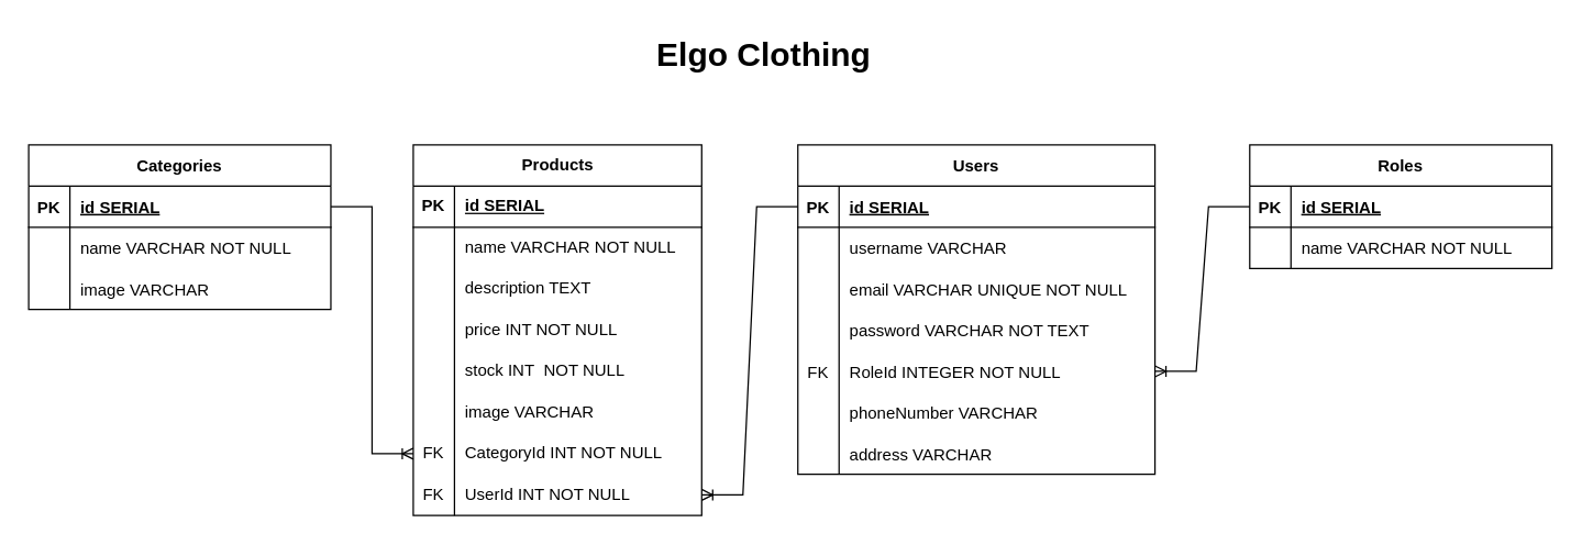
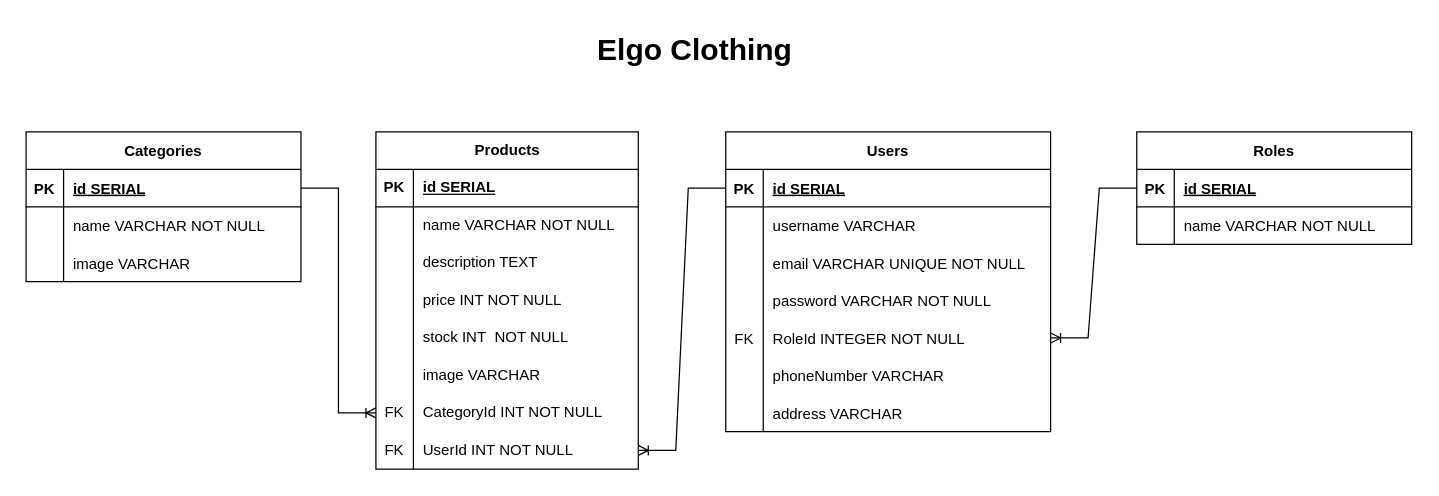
  <mxCell id="0" />
  <mxCell id="1" parent="0" />
  <mxCell id="2" value="Elgo Clothing" style="text;strokeColor=none;fillColor=none;html=1;fontSize=24;fontStyle=1;verticalAlign=middle;align=center;" parent="1" vertex="1"><mxGeometry x="505" y="20" width="100" height="40" as="geometry" /></mxCell>
  <mxCell id="3" value="Products" style="shape=table;startSize=30;container=1;collapsible=1;childLayout=tableLayout;fixedRows=1;rowLines=0;fontStyle=1;align=center;resizeLast=1;html=1;" parent="1" vertex="1"><mxGeometry x="300" y="105" width="210" height="270" as="geometry" /></mxCell>
  <mxCell id="4" value="" style="shape=tableRow;horizontal=0;startSize=0;swimlaneHead=0;swimlaneBody=0;fillColor=none;collapsible=0;dropTarget=0;points=[[0,0.5],[1,0.5]];portConstraint=eastwest;top=0;left=0;right=0;bottom=1;" parent="3" vertex="1"><mxGeometry y="30" width="210" height="30" as="geometry" /></mxCell>
  <mxCell id="5" value="PK" style="shape=partialRectangle;connectable=0;fillColor=none;top=0;left=0;bottom=0;right=0;fontStyle=1;overflow=hidden;whiteSpace=wrap;html=1;" parent="4" vertex="1"><mxGeometry width="30" height="30" as="geometry"><mxRectangle width="30" height="30" as="alternateBounds" /></mxGeometry></mxCell>
  <mxCell id="6" value="id SERIAL" style="shape=partialRectangle;connectable=0;fillColor=none;top=0;left=0;bottom=0;right=0;align=left;spacingLeft=6;fontStyle=5;overflow=hidden;whiteSpace=wrap;html=1;" parent="4" vertex="1"><mxGeometry x="30" width="180" height="30" as="geometry"><mxRectangle width="180" height="30" as="alternateBounds" /></mxGeometry></mxCell>
  <mxCell id="7" value="" style="shape=tableRow;horizontal=0;startSize=0;swimlaneHead=0;swimlaneBody=0;fillColor=none;collapsible=0;dropTarget=0;points=[[0,0.5],[1,0.5]];portConstraint=eastwest;top=0;left=0;right=0;bottom=0;" parent="3" vertex="1"><mxGeometry y="60" width="210" height="30" as="geometry" /></mxCell>
  <mxCell id="8" value="" style="shape=partialRectangle;connectable=0;fillColor=none;top=0;left=0;bottom=0;right=0;editable=1;overflow=hidden;whiteSpace=wrap;html=1;" parent="7" vertex="1"><mxGeometry width="30" height="30" as="geometry"><mxRectangle width="30" height="30" as="alternateBounds" /></mxGeometry></mxCell>
  <mxCell id="9" value="name VARCHAR NOT NULL&amp;nbsp;" style="shape=partialRectangle;connectable=0;fillColor=none;top=0;left=0;bottom=0;right=0;align=left;spacingLeft=6;overflow=hidden;whiteSpace=wrap;html=1;" parent="7" vertex="1"><mxGeometry x="30" width="180" height="30" as="geometry"><mxRectangle width="180" height="30" as="alternateBounds" /></mxGeometry></mxCell>
  <mxCell id="10" value="" style="shape=tableRow;horizontal=0;startSize=0;swimlaneHead=0;swimlaneBody=0;fillColor=none;collapsible=0;dropTarget=0;points=[[0,0.5],[1,0.5]];portConstraint=eastwest;top=0;left=0;right=0;bottom=0;" parent="3" vertex="1"><mxGeometry y="90" width="210" height="30" as="geometry" /></mxCell>
  <mxCell id="11" value="" style="shape=partialRectangle;connectable=0;fillColor=none;top=0;left=0;bottom=0;right=0;editable=1;overflow=hidden;whiteSpace=wrap;html=1;" parent="10" vertex="1"><mxGeometry width="30" height="30" as="geometry"><mxRectangle width="30" height="30" as="alternateBounds" /></mxGeometry></mxCell>
  <mxCell id="12" value="description TEXT&amp;nbsp;" style="shape=partialRectangle;connectable=0;fillColor=none;top=0;left=0;bottom=0;right=0;align=left;spacingLeft=6;overflow=hidden;whiteSpace=wrap;html=1;" parent="10" vertex="1"><mxGeometry x="30" width="180" height="30" as="geometry"><mxRectangle width="180" height="30" as="alternateBounds" /></mxGeometry></mxCell>
  <mxCell id="13" value="" style="shape=tableRow;horizontal=0;startSize=0;swimlaneHead=0;swimlaneBody=0;fillColor=none;collapsible=0;dropTarget=0;points=[[0,0.5],[1,0.5]];portConstraint=eastwest;top=0;left=0;right=0;bottom=0;" parent="3" vertex="1"><mxGeometry y="120" width="210" height="30" as="geometry" /></mxCell>
  <mxCell id="14" value="" style="shape=partialRectangle;connectable=0;fillColor=none;top=0;left=0;bottom=0;right=0;editable=1;overflow=hidden;whiteSpace=wrap;html=1;" parent="13" vertex="1"><mxGeometry width="30" height="30" as="geometry"><mxRectangle width="30" height="30" as="alternateBounds" /></mxGeometry></mxCell>
  <mxCell id="15" value="price INT NOT NULL" style="shape=partialRectangle;connectable=0;fillColor=none;top=0;left=0;bottom=0;right=0;align=left;spacingLeft=6;overflow=hidden;whiteSpace=wrap;html=1;" parent="13" vertex="1"><mxGeometry x="30" width="180" height="30" as="geometry"><mxRectangle width="180" height="30" as="alternateBounds" /></mxGeometry></mxCell>
  <mxCell id="16" value="" style="shape=tableRow;horizontal=0;startSize=0;swimlaneHead=0;swimlaneBody=0;fillColor=none;collapsible=0;dropTarget=0;points=[[0,0.5],[1,0.5]];portConstraint=eastwest;top=0;left=0;right=0;bottom=0;" parent="3" vertex="1"><mxGeometry y="150" width="210" height="30" as="geometry" /></mxCell>
  <mxCell id="17" value="" style="shape=partialRectangle;connectable=0;fillColor=none;top=0;left=0;bottom=0;right=0;editable=1;overflow=hidden;whiteSpace=wrap;html=1;" parent="16" vertex="1"><mxGeometry width="30" height="30" as="geometry"><mxRectangle width="30" height="30" as="alternateBounds" /></mxGeometry></mxCell>
  <mxCell id="18" value="stock INT&amp;nbsp; NOT NULL" style="shape=partialRectangle;connectable=0;fillColor=none;top=0;left=0;bottom=0;right=0;align=left;spacingLeft=6;overflow=hidden;whiteSpace=wrap;html=1;" parent="16" vertex="1"><mxGeometry x="30" width="180" height="30" as="geometry"><mxRectangle width="180" height="30" as="alternateBounds" /></mxGeometry></mxCell>
  <mxCell id="19" value="" style="shape=tableRow;horizontal=0;startSize=0;swimlaneHead=0;swimlaneBody=0;fillColor=none;collapsible=0;dropTarget=0;points=[[0,0.5],[1,0.5]];portConstraint=eastwest;top=0;left=0;right=0;bottom=0;" parent="3" vertex="1"><mxGeometry y="180" width="210" height="30" as="geometry" /></mxCell>
  <mxCell id="20" value="" style="shape=partialRectangle;connectable=0;fillColor=none;top=0;left=0;bottom=0;right=0;editable=1;overflow=hidden;whiteSpace=wrap;html=1;" parent="19" vertex="1"><mxGeometry width="30" height="30" as="geometry"><mxRectangle width="30" height="30" as="alternateBounds" /></mxGeometry></mxCell>
  <mxCell id="21" value="image VARCHAR" style="shape=partialRectangle;connectable=0;fillColor=none;top=0;left=0;bottom=0;right=0;align=left;spacingLeft=6;overflow=hidden;whiteSpace=wrap;html=1;" parent="19" vertex="1"><mxGeometry x="30" width="180" height="30" as="geometry"><mxRectangle width="180" height="30" as="alternateBounds" /></mxGeometry></mxCell>
  <mxCell id="22" value="" style="shape=tableRow;horizontal=0;startSize=0;swimlaneHead=0;swimlaneBody=0;fillColor=none;collapsible=0;dropTarget=0;points=[[0,0.5],[1,0.5]];portConstraint=eastwest;top=0;left=0;right=0;bottom=0;" parent="3" vertex="1"><mxGeometry y="210" width="210" height="30" as="geometry" /></mxCell>
  <mxCell id="23" value="FK" style="shape=partialRectangle;connectable=0;fillColor=none;top=0;left=0;bottom=0;right=0;editable=1;overflow=hidden;whiteSpace=wrap;html=1;" parent="22" vertex="1"><mxGeometry width="30" height="30" as="geometry"><mxRectangle width="30" height="30" as="alternateBounds" /></mxGeometry></mxCell>
  <mxCell id="24" value="CategoryId INT NOT NULL" style="shape=partialRectangle;connectable=0;fillColor=none;top=0;left=0;bottom=0;right=0;align=left;spacingLeft=6;overflow=hidden;whiteSpace=wrap;html=1;" parent="22" vertex="1"><mxGeometry x="30" width="180" height="30" as="geometry"><mxRectangle width="180" height="30" as="alternateBounds" /></mxGeometry></mxCell>
  <mxCell id="25" value="" style="shape=tableRow;horizontal=0;startSize=0;swimlaneHead=0;swimlaneBody=0;fillColor=none;collapsible=0;dropTarget=0;points=[[0,0.5],[1,0.5]];portConstraint=eastwest;top=0;left=0;right=0;bottom=0;" parent="3" vertex="1"><mxGeometry y="240" width="210" height="30" as="geometry" /></mxCell>
  <mxCell id="26" value="FK" style="shape=partialRectangle;connectable=0;fillColor=none;top=0;left=0;bottom=0;right=0;editable=1;overflow=hidden;whiteSpace=wrap;html=1;" parent="25" vertex="1"><mxGeometry width="30" height="30" as="geometry"><mxRectangle width="30" height="30" as="alternateBounds" /></mxGeometry></mxCell>
  <mxCell id="27" value="UserId INT NOT NULL" style="shape=partialRectangle;connectable=0;fillColor=none;top=0;left=0;bottom=0;right=0;align=left;spacingLeft=6;overflow=hidden;whiteSpace=wrap;html=1;" parent="25" vertex="1"><mxGeometry x="30" width="180" height="30" as="geometry"><mxRectangle width="180" height="30" as="alternateBounds" /></mxGeometry></mxCell>
  <mxCell id="28" value="Categories" style="shape=table;startSize=30;container=1;collapsible=1;childLayout=tableLayout;fixedRows=1;rowLines=0;fontStyle=1;align=center;resizeLast=1;" parent="1" vertex="1"><mxGeometry x="20" y="105" width="220" height="120" as="geometry" /></mxCell>
  <mxCell id="29" value="" style="shape=tableRow;horizontal=0;startSize=0;swimlaneHead=0;swimlaneBody=0;fillColor=none;collapsible=0;dropTarget=0;points=[[0,0.5],[1,0.5]];portConstraint=eastwest;top=0;left=0;right=0;bottom=1;" parent="28" vertex="1"><mxGeometry y="30" width="220" height="30" as="geometry" /></mxCell>
  <mxCell id="30" value="PK" style="shape=partialRectangle;connectable=0;fillColor=none;top=0;left=0;bottom=0;right=0;fontStyle=1;overflow=hidden;" parent="29" vertex="1"><mxGeometry width="30" height="30" as="geometry"><mxRectangle width="30" height="30" as="alternateBounds" /></mxGeometry></mxCell>
  <mxCell id="31" value="id SERIAL" style="shape=partialRectangle;connectable=0;fillColor=none;top=0;left=0;bottom=0;right=0;align=left;spacingLeft=6;fontStyle=5;overflow=hidden;" parent="29" vertex="1"><mxGeometry x="30" width="190" height="30" as="geometry"><mxRectangle width="190" height="30" as="alternateBounds" /></mxGeometry></mxCell>
  <mxCell id="32" value="" style="shape=tableRow;horizontal=0;startSize=0;swimlaneHead=0;swimlaneBody=0;fillColor=none;collapsible=0;dropTarget=0;points=[[0,0.5],[1,0.5]];portConstraint=eastwest;top=0;left=0;right=0;bottom=0;" parent="28" vertex="1"><mxGeometry y="60" width="220" height="30" as="geometry" /></mxCell>
  <mxCell id="33" value="" style="shape=partialRectangle;connectable=0;fillColor=none;top=0;left=0;bottom=0;right=0;editable=1;overflow=hidden;" parent="32" vertex="1"><mxGeometry width="30" height="30" as="geometry"><mxRectangle width="30" height="30" as="alternateBounds" /></mxGeometry></mxCell>
  <mxCell id="34" value="name VARCHAR NOT NULL" style="shape=partialRectangle;connectable=0;fillColor=none;top=0;left=0;bottom=0;right=0;align=left;spacingLeft=6;overflow=hidden;" parent="32" vertex="1"><mxGeometry x="30" width="190" height="30" as="geometry"><mxRectangle width="190" height="30" as="alternateBounds" /></mxGeometry></mxCell>
  <mxCell id="35" value="" style="shape=tableRow;horizontal=0;startSize=0;swimlaneHead=0;swimlaneBody=0;fillColor=none;collapsible=0;dropTarget=0;points=[[0,0.5],[1,0.5]];portConstraint=eastwest;top=0;left=0;right=0;bottom=0;" parent="28" vertex="1"><mxGeometry y="90" width="220" height="30" as="geometry" /></mxCell>
  <mxCell id="36" value="" style="shape=partialRectangle;connectable=0;fillColor=none;top=0;left=0;bottom=0;right=0;editable=1;overflow=hidden;" parent="35" vertex="1"><mxGeometry width="30" height="30" as="geometry"><mxRectangle width="30" height="30" as="alternateBounds" /></mxGeometry></mxCell>
  <mxCell id="37" value="image VARCHAR" style="shape=partialRectangle;connectable=0;fillColor=none;top=0;left=0;bottom=0;right=0;align=left;spacingLeft=6;overflow=hidden;" parent="35" vertex="1"><mxGeometry x="30" width="190" height="30" as="geometry"><mxRectangle width="190" height="30" as="alternateBounds" /></mxGeometry></mxCell>
  <mxCell id="38" value="" style="edgeStyle=entityRelationEdgeStyle;fontSize=12;html=1;endArrow=ERoneToMany;rounded=0;exitX=1;exitY=0.5;exitDx=0;exitDy=0;entryX=0;entryY=0.5;entryDx=0;entryDy=0;" parent="1" source="29" target="22" edge="1"><mxGeometry width="100" height="100" relative="1" as="geometry"><mxPoint x="300" y="355" as="sourcePoint" /><mxPoint x="400" y="255" as="targetPoint" /></mxGeometry></mxCell>
  <mxCell id="39" value="Users" style="shape=table;startSize=30;container=1;collapsible=1;childLayout=tableLayout;fixedRows=1;rowLines=0;fontStyle=1;align=center;resizeLast=1;" parent="1" vertex="1"><mxGeometry x="580" y="105" width="260" height="240" as="geometry" /></mxCell>
  <mxCell id="40" value="" style="shape=tableRow;horizontal=0;startSize=0;swimlaneHead=0;swimlaneBody=0;fillColor=none;collapsible=0;dropTarget=0;points=[[0,0.5],[1,0.5]];portConstraint=eastwest;top=0;left=0;right=0;bottom=1;" parent="39" vertex="1"><mxGeometry y="30" width="260" height="30" as="geometry" /></mxCell>
  <mxCell id="41" value="PK" style="shape=partialRectangle;connectable=0;fillColor=none;top=0;left=0;bottom=0;right=0;fontStyle=1;overflow=hidden;" parent="40" vertex="1"><mxGeometry width="30" height="30" as="geometry"><mxRectangle width="30" height="30" as="alternateBounds" /></mxGeometry></mxCell>
  <mxCell id="42" value="id SERIAL" style="shape=partialRectangle;connectable=0;fillColor=none;top=0;left=0;bottom=0;right=0;align=left;spacingLeft=6;fontStyle=5;overflow=hidden;" parent="40" vertex="1"><mxGeometry x="30" width="230" height="30" as="geometry"><mxRectangle width="230" height="30" as="alternateBounds" /></mxGeometry></mxCell>
  <mxCell id="43" value="" style="shape=tableRow;horizontal=0;startSize=0;swimlaneHead=0;swimlaneBody=0;fillColor=none;collapsible=0;dropTarget=0;points=[[0,0.5],[1,0.5]];portConstraint=eastwest;top=0;left=0;right=0;bottom=0;" parent="39" vertex="1"><mxGeometry y="60" width="260" height="30" as="geometry" /></mxCell>
  <mxCell id="44" value="" style="shape=partialRectangle;connectable=0;fillColor=none;top=0;left=0;bottom=0;right=0;editable=1;overflow=hidden;" parent="43" vertex="1"><mxGeometry width="30" height="30" as="geometry"><mxRectangle width="30" height="30" as="alternateBounds" /></mxGeometry></mxCell>
  <mxCell id="45" value="username VARCHAR " style="shape=partialRectangle;connectable=0;fillColor=none;top=0;left=0;bottom=0;right=0;align=left;spacingLeft=6;overflow=hidden;" parent="43" vertex="1"><mxGeometry x="30" width="230" height="30" as="geometry"><mxRectangle width="230" height="30" as="alternateBounds" /></mxGeometry></mxCell>
  <mxCell id="46" value="" style="shape=tableRow;horizontal=0;startSize=0;swimlaneHead=0;swimlaneBody=0;fillColor=none;collapsible=0;dropTarget=0;points=[[0,0.5],[1,0.5]];portConstraint=eastwest;top=0;left=0;right=0;bottom=0;" parent="39" vertex="1"><mxGeometry y="90" width="260" height="30" as="geometry" /></mxCell>
  <mxCell id="47" value="" style="shape=partialRectangle;connectable=0;fillColor=none;top=0;left=0;bottom=0;right=0;editable=1;overflow=hidden;" parent="46" vertex="1"><mxGeometry width="30" height="30" as="geometry"><mxRectangle width="30" height="30" as="alternateBounds" /></mxGeometry></mxCell>
  <mxCell id="48" value="email VARCHAR UNIQUE NOT NULL" style="shape=partialRectangle;connectable=0;fillColor=none;top=0;left=0;bottom=0;right=0;align=left;spacingLeft=6;overflow=hidden;" parent="46" vertex="1"><mxGeometry x="30" width="230" height="30" as="geometry"><mxRectangle width="230" height="30" as="alternateBounds" /></mxGeometry></mxCell>
  <mxCell id="49" value="" style="shape=tableRow;horizontal=0;startSize=0;swimlaneHead=0;swimlaneBody=0;fillColor=none;collapsible=0;dropTarget=0;points=[[0,0.5],[1,0.5]];portConstraint=eastwest;top=0;left=0;right=0;bottom=0;" parent="39" vertex="1"><mxGeometry y="120" width="260" height="30" as="geometry" /></mxCell>
  <mxCell id="50" value="" style="shape=partialRectangle;connectable=0;fillColor=none;top=0;left=0;bottom=0;right=0;editable=1;overflow=hidden;" parent="49" vertex="1"><mxGeometry width="30" height="30" as="geometry"><mxRectangle width="30" height="30" as="alternateBounds" /></mxGeometry></mxCell>
- <mxCell id="51" value="password VARCHAR NOT TEXT" style="shape=partialRectangle;connectable=0;fillColor=none;top=0;left=0;bottom=0;right=0;align=left;spacingLeft=6;overflow=hidden;" parent="49" vertex="1"><mxGeometry x="30" width="230" height="30" as="geometry"><mxRectangle width="230" height="30" as="alternateBounds" /></mxGeometry></mxCell>
+ <mxCell id="51" value="password VARCHAR NOT NULL" style="shape=partialRectangle;connectable=0;fillColor=none;top=0;left=0;bottom=0;right=0;align=left;spacingLeft=6;overflow=hidden;" parent="49" vertex="1"><mxGeometry x="30" width="230" height="30" as="geometry"><mxRectangle width="230" height="30" as="alternateBounds" /></mxGeometry></mxCell>
  <mxCell id="52" value="" style="shape=tableRow;horizontal=0;startSize=0;swimlaneHead=0;swimlaneBody=0;fillColor=none;collapsible=0;dropTarget=0;points=[[0,0.5],[1,0.5]];portConstraint=eastwest;top=0;left=0;right=0;bottom=0;" parent="39" vertex="1"><mxGeometry y="150" width="260" height="30" as="geometry" /></mxCell>
  <mxCell id="53" value="FK" style="shape=partialRectangle;connectable=0;fillColor=none;top=0;left=0;bottom=0;right=0;editable=1;overflow=hidden;" parent="52" vertex="1"><mxGeometry width="30" height="30" as="geometry"><mxRectangle width="30" height="30" as="alternateBounds" /></mxGeometry></mxCell>
  <mxCell id="54" value="RoleId INTEGER NOT NULL" style="shape=partialRectangle;connectable=0;fillColor=none;top=0;left=0;bottom=0;right=0;align=left;spacingLeft=6;overflow=hidden;" parent="52" vertex="1"><mxGeometry x="30" width="230" height="30" as="geometry"><mxRectangle width="230" height="30" as="alternateBounds" /></mxGeometry></mxCell>
  <mxCell id="55" value="" style="shape=tableRow;horizontal=0;startSize=0;swimlaneHead=0;swimlaneBody=0;fillColor=none;collapsible=0;dropTarget=0;points=[[0,0.5],[1,0.5]];portConstraint=eastwest;top=0;left=0;right=0;bottom=0;" parent="39" vertex="1"><mxGeometry y="180" width="260" height="30" as="geometry" /></mxCell>
  <mxCell id="56" value="" style="shape=partialRectangle;connectable=0;fillColor=none;top=0;left=0;bottom=0;right=0;editable=1;overflow=hidden;" parent="55" vertex="1"><mxGeometry width="30" height="30" as="geometry"><mxRectangle width="30" height="30" as="alternateBounds" /></mxGeometry></mxCell>
  <mxCell id="57" value="phoneNumber VARCHAR" style="shape=partialRectangle;connectable=0;fillColor=none;top=0;left=0;bottom=0;right=0;align=left;spacingLeft=6;overflow=hidden;" parent="55" vertex="1"><mxGeometry x="30" width="230" height="30" as="geometry"><mxRectangle width="230" height="30" as="alternateBounds" /></mxGeometry></mxCell>
  <mxCell id="58" value="" style="shape=tableRow;horizontal=0;startSize=0;swimlaneHead=0;swimlaneBody=0;fillColor=none;collapsible=0;dropTarget=0;points=[[0,0.5],[1,0.5]];portConstraint=eastwest;top=0;left=0;right=0;bottom=0;" parent="39" vertex="1"><mxGeometry y="210" width="260" height="30" as="geometry" /></mxCell>
  <mxCell id="59" value="" style="shape=partialRectangle;connectable=0;fillColor=none;top=0;left=0;bottom=0;right=0;editable=1;overflow=hidden;" parent="58" vertex="1"><mxGeometry width="30" height="30" as="geometry"><mxRectangle width="30" height="30" as="alternateBounds" /></mxGeometry></mxCell>
  <mxCell id="60" value="address VARCHAR" style="shape=partialRectangle;connectable=0;fillColor=none;top=0;left=0;bottom=0;right=0;align=left;spacingLeft=6;overflow=hidden;" parent="58" vertex="1"><mxGeometry x="30" width="230" height="30" as="geometry"><mxRectangle width="230" height="30" as="alternateBounds" /></mxGeometry></mxCell>
  <mxCell id="61" value="Roles" style="shape=table;startSize=30;container=1;collapsible=1;childLayout=tableLayout;fixedRows=1;rowLines=0;fontStyle=1;align=center;resizeLast=1;" parent="1" vertex="1"><mxGeometry x="909" y="105" width="220" height="90" as="geometry" /></mxCell>
  <mxCell id="62" value="" style="shape=tableRow;horizontal=0;startSize=0;swimlaneHead=0;swimlaneBody=0;fillColor=none;collapsible=0;dropTarget=0;points=[[0,0.5],[1,0.5]];portConstraint=eastwest;top=0;left=0;right=0;bottom=1;" parent="61" vertex="1"><mxGeometry y="30" width="220" height="30" as="geometry" /></mxCell>
  <mxCell id="63" value="PK" style="shape=partialRectangle;connectable=0;fillColor=none;top=0;left=0;bottom=0;right=0;fontStyle=1;overflow=hidden;" parent="62" vertex="1"><mxGeometry width="30" height="30" as="geometry"><mxRectangle width="30" height="30" as="alternateBounds" /></mxGeometry></mxCell>
  <mxCell id="64" value="id SERIAL" style="shape=partialRectangle;connectable=0;fillColor=none;top=0;left=0;bottom=0;right=0;align=left;spacingLeft=6;fontStyle=5;overflow=hidden;" parent="62" vertex="1"><mxGeometry x="30" width="190" height="30" as="geometry"><mxRectangle width="190" height="30" as="alternateBounds" /></mxGeometry></mxCell>
  <mxCell id="65" value="" style="shape=tableRow;horizontal=0;startSize=0;swimlaneHead=0;swimlaneBody=0;fillColor=none;collapsible=0;dropTarget=0;points=[[0,0.5],[1,0.5]];portConstraint=eastwest;top=0;left=0;right=0;bottom=0;" parent="61" vertex="1"><mxGeometry y="60" width="220" height="30" as="geometry" /></mxCell>
  <mxCell id="66" value="" style="shape=partialRectangle;connectable=0;fillColor=none;top=0;left=0;bottom=0;right=0;editable=1;overflow=hidden;" parent="65" vertex="1"><mxGeometry width="30" height="30" as="geometry"><mxRectangle width="30" height="30" as="alternateBounds" /></mxGeometry></mxCell>
  <mxCell id="67" value="name VARCHAR NOT NULL" style="shape=partialRectangle;connectable=0;fillColor=none;top=0;left=0;bottom=0;right=0;align=left;spacingLeft=6;overflow=hidden;" parent="65" vertex="1"><mxGeometry x="30" width="190" height="30" as="geometry"><mxRectangle width="190" height="30" as="alternateBounds" /></mxGeometry></mxCell>
  <mxCell id="68" value="" style="edgeStyle=entityRelationEdgeStyle;fontSize=12;html=1;endArrow=ERoneToMany;rounded=0;exitX=0;exitY=0.5;exitDx=0;exitDy=0;entryX=1;entryY=0.5;entryDx=0;entryDy=0;" parent="1" source="62" target="52" edge="1"><mxGeometry width="100" height="100" relative="1" as="geometry"><mxPoint x="300" y="315" as="sourcePoint" /><mxPoint x="400" y="215" as="targetPoint" /></mxGeometry></mxCell>
  <mxCell id="69" value="" style="edgeStyle=entityRelationEdgeStyle;fontSize=12;html=1;endArrow=ERoneToMany;rounded=0;exitX=0;exitY=0.5;exitDx=0;exitDy=0;entryX=1;entryY=0.5;entryDx=0;entryDy=0;" parent="1" source="40" target="25" edge="1"><mxGeometry width="100" height="100" relative="1" as="geometry"><mxPoint x="250" y="160" as="sourcePoint" /><mxPoint x="580" y="425" as="targetPoint" /></mxGeometry></mxCell>
